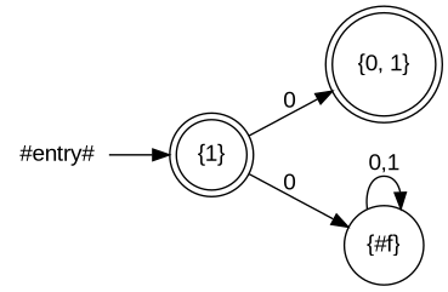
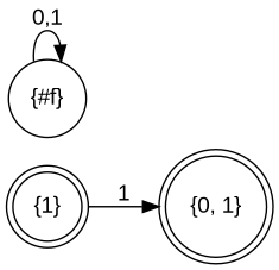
  digraph {
    fontname="Liberation Sans"
    rankdir=LR
    node [fontname="Liberation Sans" shape=doublecircle]
    edge [fontname="Liberation Sans"]
-   "#entry#" [shape=none]
    "{1}"
    "{0, 1}"
    "{#f}" [shape=circle]
-   "#entry#" -> "{1}"
-   "{1}" -> "{0, 1}" [label=0]
-   "{1}" -> "{#f}" [label=0]
+   "{1}" -> "{0, 1}" [label=1]
    "{#f}" -> "{#f}" [label="0,1"]
  }
